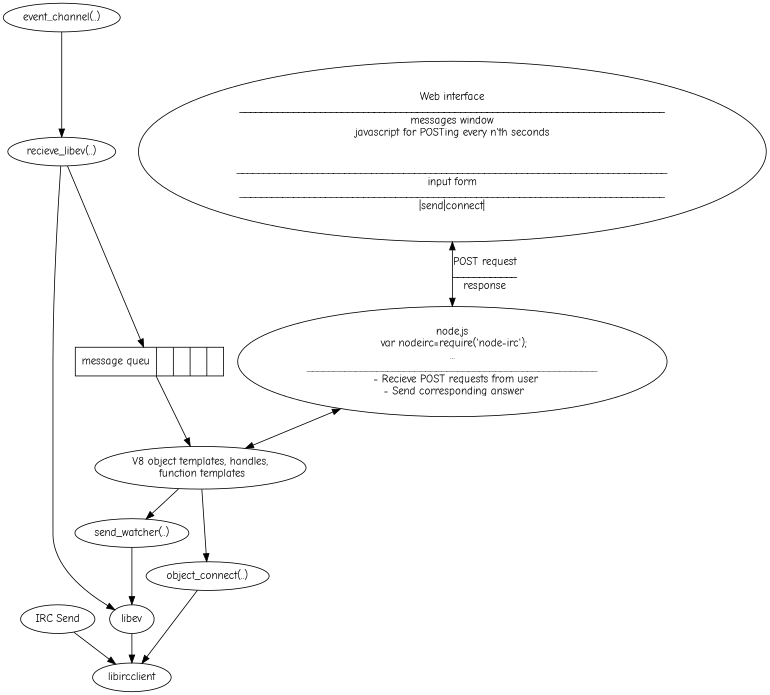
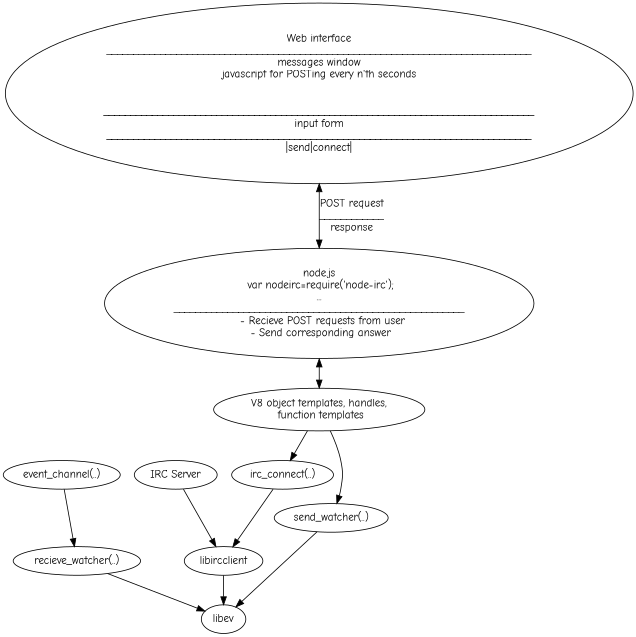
  digraph {
    fontname="Comic Neue"
    node [fontname="Comic Neue"]
    edge [fontname="Comic Neue"]
-   n1 [label="IRC Send"]
+   n1 [label="IRC Server"]
    n2 [label=libircclient]
    n3 [label="event_channel(..)"]
-   n4 [label="recieve_libev(..)"]
+   n4 [label="recieve_watcher(..)"]
    n5 [label=libev]
-   n6 [label="<f0>message queu||||" shape=record]
-   n7 [label="object_connect(..)"]
+   n7 [label="irc_connect(..)"]
    n8 [label="send_watcher(..)"]
    n9 [label="V8 object templates, handles,\n function templates"]
    n10 [label="node.js\n var nodeirc=require('node-irc');\n...\n______________________________________________________\n  - Recieve POST requests from user\n - Send corresponding answer"]
    n11 [label="Web interface\n_______________________________________________________________________________\nmessages window\njavascript for POSTing every n'th seconds\n\n\n________________________________________________________________________________\ninput form\n_______________________________________________________________________________\n|send|connect|"]
    n1 -> n2
    n3 -> n4
    n4 -> n5
-   n4 -> n6
-   n5 -> n2
-   n6 -> n9
+   n2 -> n5
    n7 -> n2
    n8 -> n5
    n9 -> n7
    n9 -> n8
    n10 -> n9 [dir=both]
    n11 -> n10 [dir=both label="POST request\n____________\nresponse"]
  }
